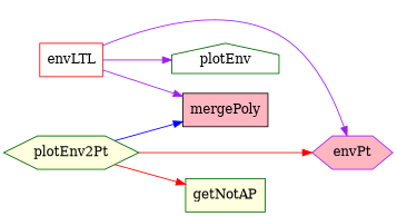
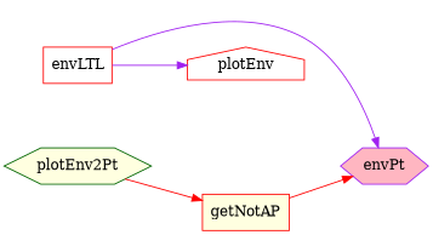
  digraph {
    rankdir=LR
    node [color=red fillcolor=lightpink shape=box style=filled]
    edge [color=purple]
    n1 [color=purple label=envPt shape=hexagon]
    envLTL [fillcolor=white]
-   mergePoly [color=black]
-   plotEnv [color=darkgreen fillcolor=white shape=house]
-   getNotAP [color=darkgreen fillcolor=lightyellow]
+   plotEnv [fillcolor=white shape=house]
+   getNotAP [fillcolor=lightyellow]
    n6 [color=darkgreen fillcolor=lightyellow label=plotEnv2Pt shape=hexagon]
    envLTL -> n1
-   envLTL -> mergePoly
    envLTL -> plotEnv
-   n6 -> n1 [color=red]
-   n6 -> mergePoly [color=blue]
+   getNotAP -> n1 [color=red]
    n6 -> getNotAP [color=red]
  }
